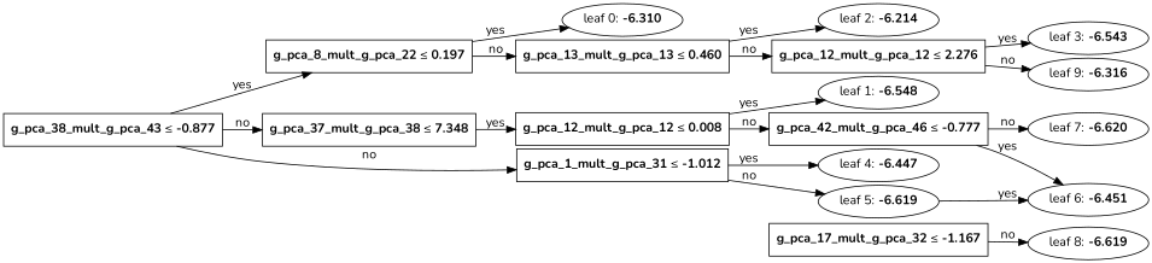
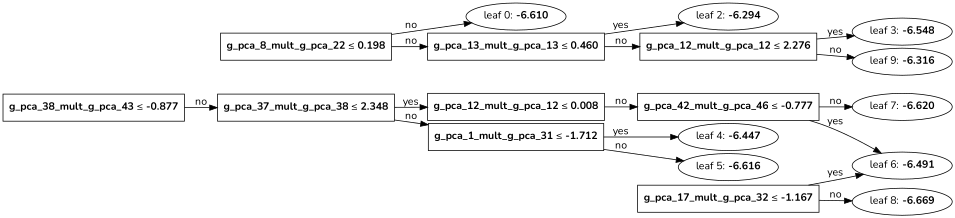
  digraph {
    fontname=Nunito
    nodesep=0.05
    rankdir=LR
    ranksep=0.3
    node [fontname=Nunito]
    edge [fontname=Nunito]
    n1 [fillcolor=white label=<<B>g_pca_38_mult_g_pca_43</B> &#8804; <B>-0.877</B>> shape=rectangle]
-   n2 [fillcolor=white label=<<B>g_pca_8_mult_g_pca_22</B> &#8804; <B>0.197</B>> shape=rectangle]
-   n3 [fillcolor=white label=<<B>g_pca_37_mult_g_pca_38</B> &#8804; <B>7.348</B>> shape=rectangle]
-   n4 [label=<leaf 0: <B>-6.310</B>>]
+   n2 [fillcolor=white label=<<B>g_pca_8_mult_g_pca_22</B> &#8804; <B>0.198</B>> shape=rectangle]
+   n3 [fillcolor=white label=<<B>g_pca_37_mult_g_pca_38</B> &#8804; <B>2.348</B>> shape=rectangle]
+   n4 [label=<leaf 0: <B>-6.610</B>>]
    n5 [fillcolor=white label=<<B>g_pca_13_mult_g_pca_13</B> &#8804; <B>0.460</B>> shape=rectangle]
    n6 [fillcolor=white label=<<B>g_pca_12_mult_g_pca_12</B> &#8804; <B>0.008</B>> shape=rectangle]
-   n7 [fillcolor=white label=<<B>g_pca_1_mult_g_pca_31</B> &#8804; <B>-1.012</B>> shape=rectangle]
-   n8 [label=<leaf 2: <B>-6.214</B>>]
+   n7 [fillcolor=white label=<<B>g_pca_1_mult_g_pca_31</B> &#8804; <B>-1.712</B>> shape=rectangle]
+   n8 [label=<leaf 2: <B>-6.294</B>>]
    n9 [fillcolor=white label=<<B>g_pca_12_mult_g_pca_12</B> &#8804; <B>2.276</B>> shape=rectangle]
-   n10 [label=<leaf 3: <B>-6.543</B>>]
+   n10 [label=<leaf 3: <B>-6.548</B>>]
    n11 [label=<leaf 9: <B>-6.316</B>>]
-   n12 [label=<leaf 1: <B>-6.548</B>>]
    n13 [fillcolor=white label=<<B>g_pca_42_mult_g_pca_46</B> &#8804; <B>-0.777</B>> shape=rectangle]
    n14 [label=<leaf 4: <B>-6.447</B>>]
-   n15 [label=<leaf 5: <B>-6.619</B>>]
+   n15 [label=<leaf 5: <B>-6.616</B>>]
    n16 [label=<leaf 7: <B>-6.620</B>>]
-   n17 [label=<leaf 6: <B>-6.451</B>>]
+   n17 [label=<leaf 6: <B>-6.491</B>>]
    n18 [fillcolor=white label=<<B>g_pca_17_mult_g_pca_32</B> &#8804; <B>-1.167</B>> shape=rectangle]
-   n19 [label=<leaf 8: <B>-6.619</B>>]
-   n1 -> n2 [label=yes]
+   n19 [label=<leaf 8: <B>-6.669</B>>]
    n1 -> n3 [label=no]
-   n2 -> n4 [label=yes]
+   n2 -> n4 [label=no]
    n2 -> n5 [label=no]
    n3 -> n6 [label=yes]
-   n1 -> n7 [label=no]
+   n3 -> n7 [label=no]
    n5 -> n8 [label=yes]
    n5 -> n9 [label=no]
-   n6 -> n12 [label=yes]
    n6 -> n13 [label=no]
    n7 -> n14 [label=yes]
    n7 -> n15 [label=no]
    n9 -> n10 [label=yes]
    n9 -> n11 [label=no]
    n13 -> n16 [label=no]
    n13 -> n17 [label=yes]
-   n15 -> n17 [label=yes]
+   n18 -> n17 [label=yes]
    n18 -> n19 [label=no]
  }
